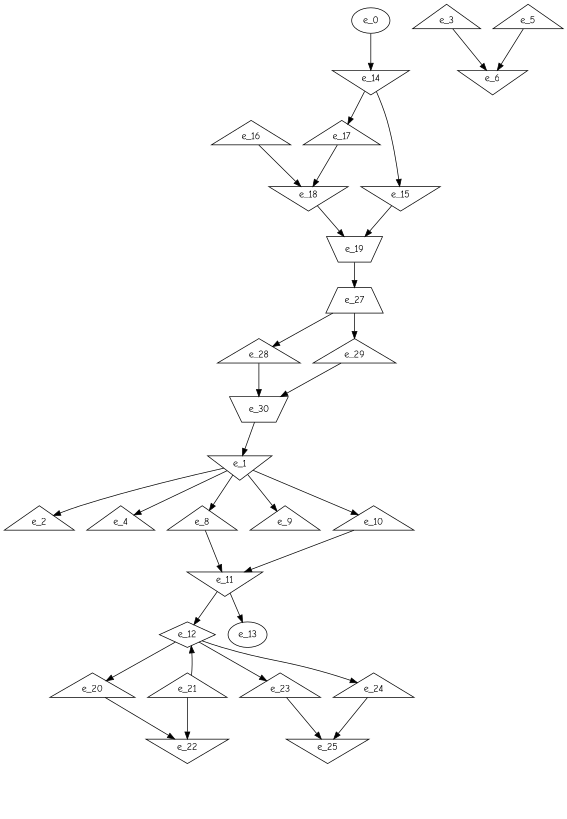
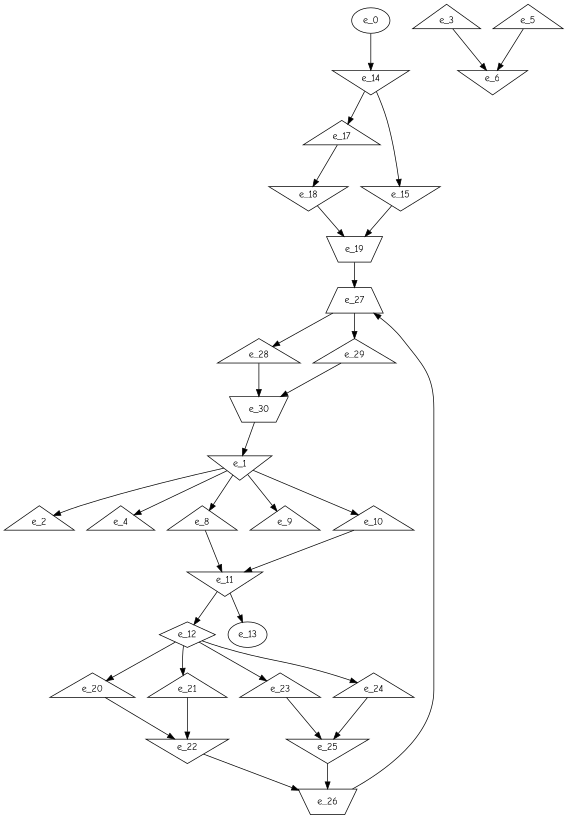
  digraph {
    fontname="Comic Neue"
    node [fontname="Comic Neue" shape=triangle]
    edge [fontname="Comic Neue"]
    e_14 [shape=invtriangle]
    e_15 [shape=invtriangle]
    e_17
    e_0 [shape=""]
    e_1 [shape=invtriangle]
    e_2
    e_4
    e_8
    e_9
    e_10
    e_6 [shape=invtriangle]
    e_3
    e_5
    e_11 [shape=invtriangle]
    e_12 [shape=diamond]
    e_13 [shape=""]
    e_20
    e_21
    e_23
    e_24
    e_22 [shape=invtriangle]
    e_25 [shape=invtriangle]
    e_19 [shape=invtrapezium]
    e_18 [shape=invtriangle]
-   e_16
    e_27 [shape=trapezium]
    e_28
    e_29
+   e_26 [shape=invtrapezium]
    e_30 [shape=invtrapezium]
    e_14 -> e_15
    e_14 -> e_17
    e_15 -> e_19
    e_17 -> e_18
    e_0 -> e_14
    e_1 -> e_2
    e_1 -> e_4
    e_1 -> e_8
    e_1 -> e_9
    e_1 -> e_10
    e_8 -> e_11
    e_10 -> e_11
    e_3 -> e_6
    e_5 -> e_6
    e_11 -> e_12
    e_11 -> e_13
    e_12 -> e_20
-   e_21 -> e_12
+   e_12 -> e_21
    e_12 -> e_23
    e_12 -> e_24
    e_20 -> e_22
    e_21 -> e_22
    e_23 -> e_25
    e_24 -> e_25
+   e_22 -> e_26
+   e_25 -> e_26
    e_19 -> e_27
    e_18 -> e_19
-   e_16 -> e_18
    e_27 -> e_28
    e_27 -> e_29
    e_28 -> e_30
    e_29 -> e_30
+   e_26 -> e_27
    e_30 -> e_1
  }
